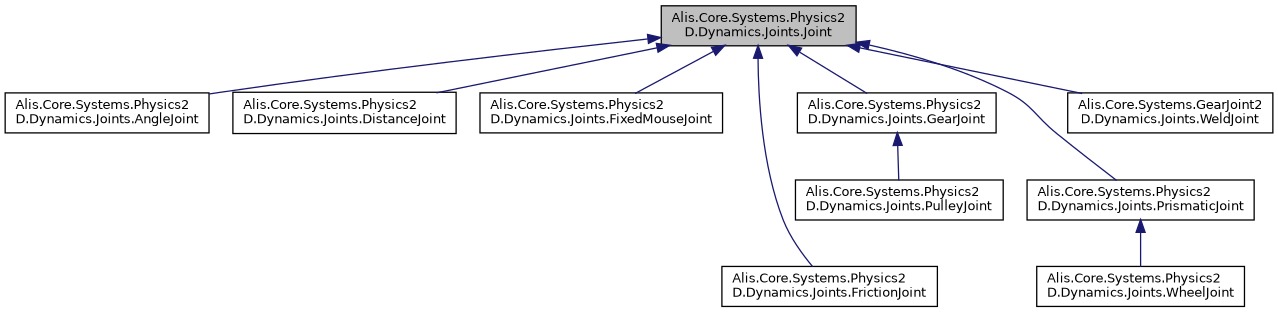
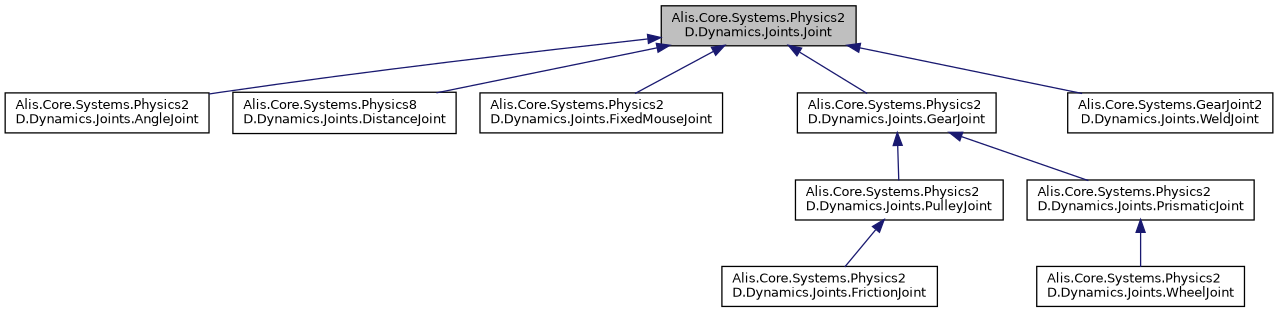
  digraph {
    rankdir=TB
    node [color=black fillcolor=white fontname=Helvetica fontsize=10 shape=record style=filled]
    edge [color=midnightblue dir=back fontname=Helvetica fontsize=10 labelfontname=Helvetica labelfontsize=10 style=solid]
    n1 [fillcolor=grey75 fontcolor=black height=0.2 label="Alis.Core.Systems.Physics2\lD.Dynamics.Joints.Joint" width=0.4]
    n2 [height=0.2 label="Alis.Core.Systems.Physics2\lD.Dynamics.Joints.AngleJoint" width=0.4]
-   n3 [height=0.2 label="Alis.Core.Systems.Physics2\lD.Dynamics.Joints.DistanceJoint" width=0.4]
+   n3 [height=0.2 label="Alis.Core.Systems.Physics8\lD.Dynamics.Joints.DistanceJoint" width=0.4]
    n4 [height=0.2 label="Alis.Core.Systems.Physics2\lD.Dynamics.Joints.FixedMouseJoint" width=0.4]
    n5 [height=0.2 label="Alis.Core.Systems.Physics2\lD.Dynamics.Joints.FrictionJoint" width=0.4]
    n6 [height=0.2 label="Alis.Core.Systems.Physics2\lD.Dynamics.Joints.GearJoint" width=0.4]
    n7 [height=0.2 label="Alis.Core.Systems.Physics2\lD.Dynamics.Joints.PrismaticJoint" width=0.4]
    n8 [height=0.2 label="Alis.Core.Systems.GearJoint2\lD.Dynamics.Joints.WeldJoint" width=0.4]
    n9 [height=0.2 label="Alis.Core.Systems.Physics2\lD.Dynamics.Joints.PulleyJoint" width=0.4]
    n10 [height=0.2 label="Alis.Core.Systems.Physics2\lD.Dynamics.Joints.WheelJoint" width=0.4]
    n1 -> n2
    n1 -> n3
    n1 -> n4
-   n1 -> n5
+   n9 -> n5
    n1 -> n6
-   n1 -> n7
+   n6 -> n7
    n1 -> n8
    n6 -> n9
    n7 -> n10
  }
